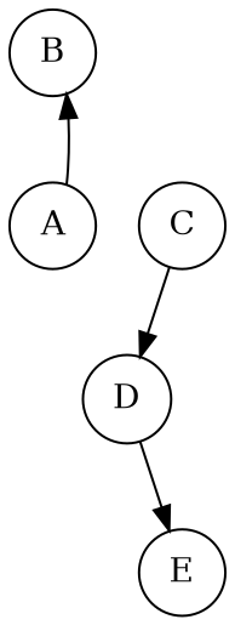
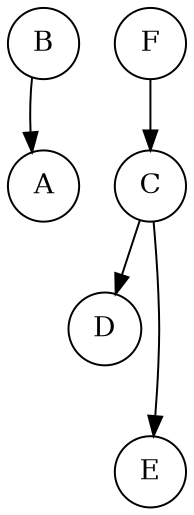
  digraph {
    node [shape=circle]
    n1 [label=B]
    n2 [label=A]
    n3 [label=C]
    n4 [label=D]
    n5 [label=E]
-   n2 -> n1
+   n6 [label=F]
+   n1 -> n2
    n3 -> n4
-   n4 -> n5
+   n3 -> n5
+   n6 -> n3
  }
